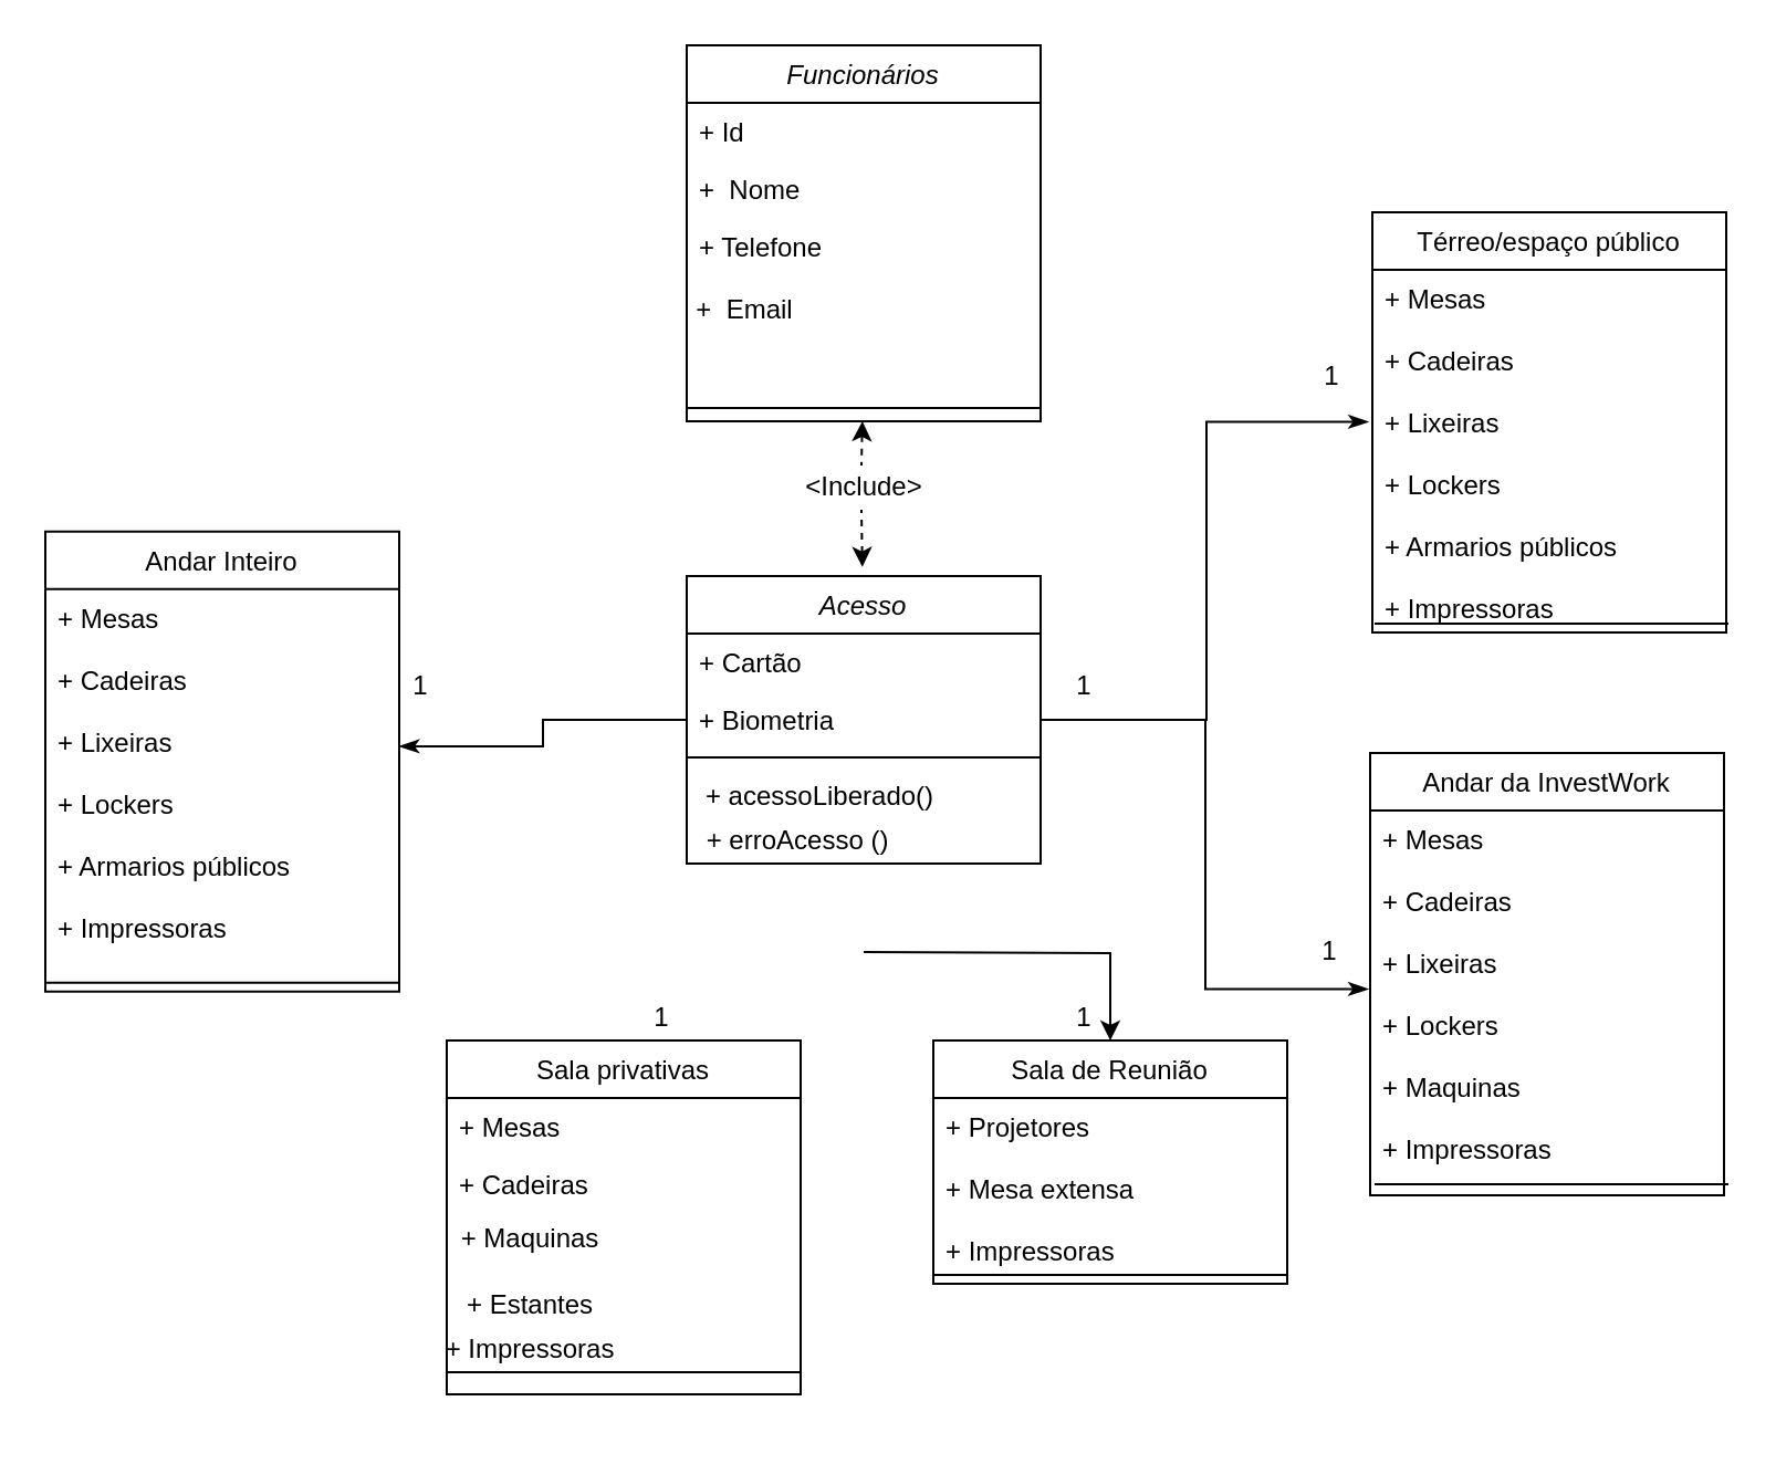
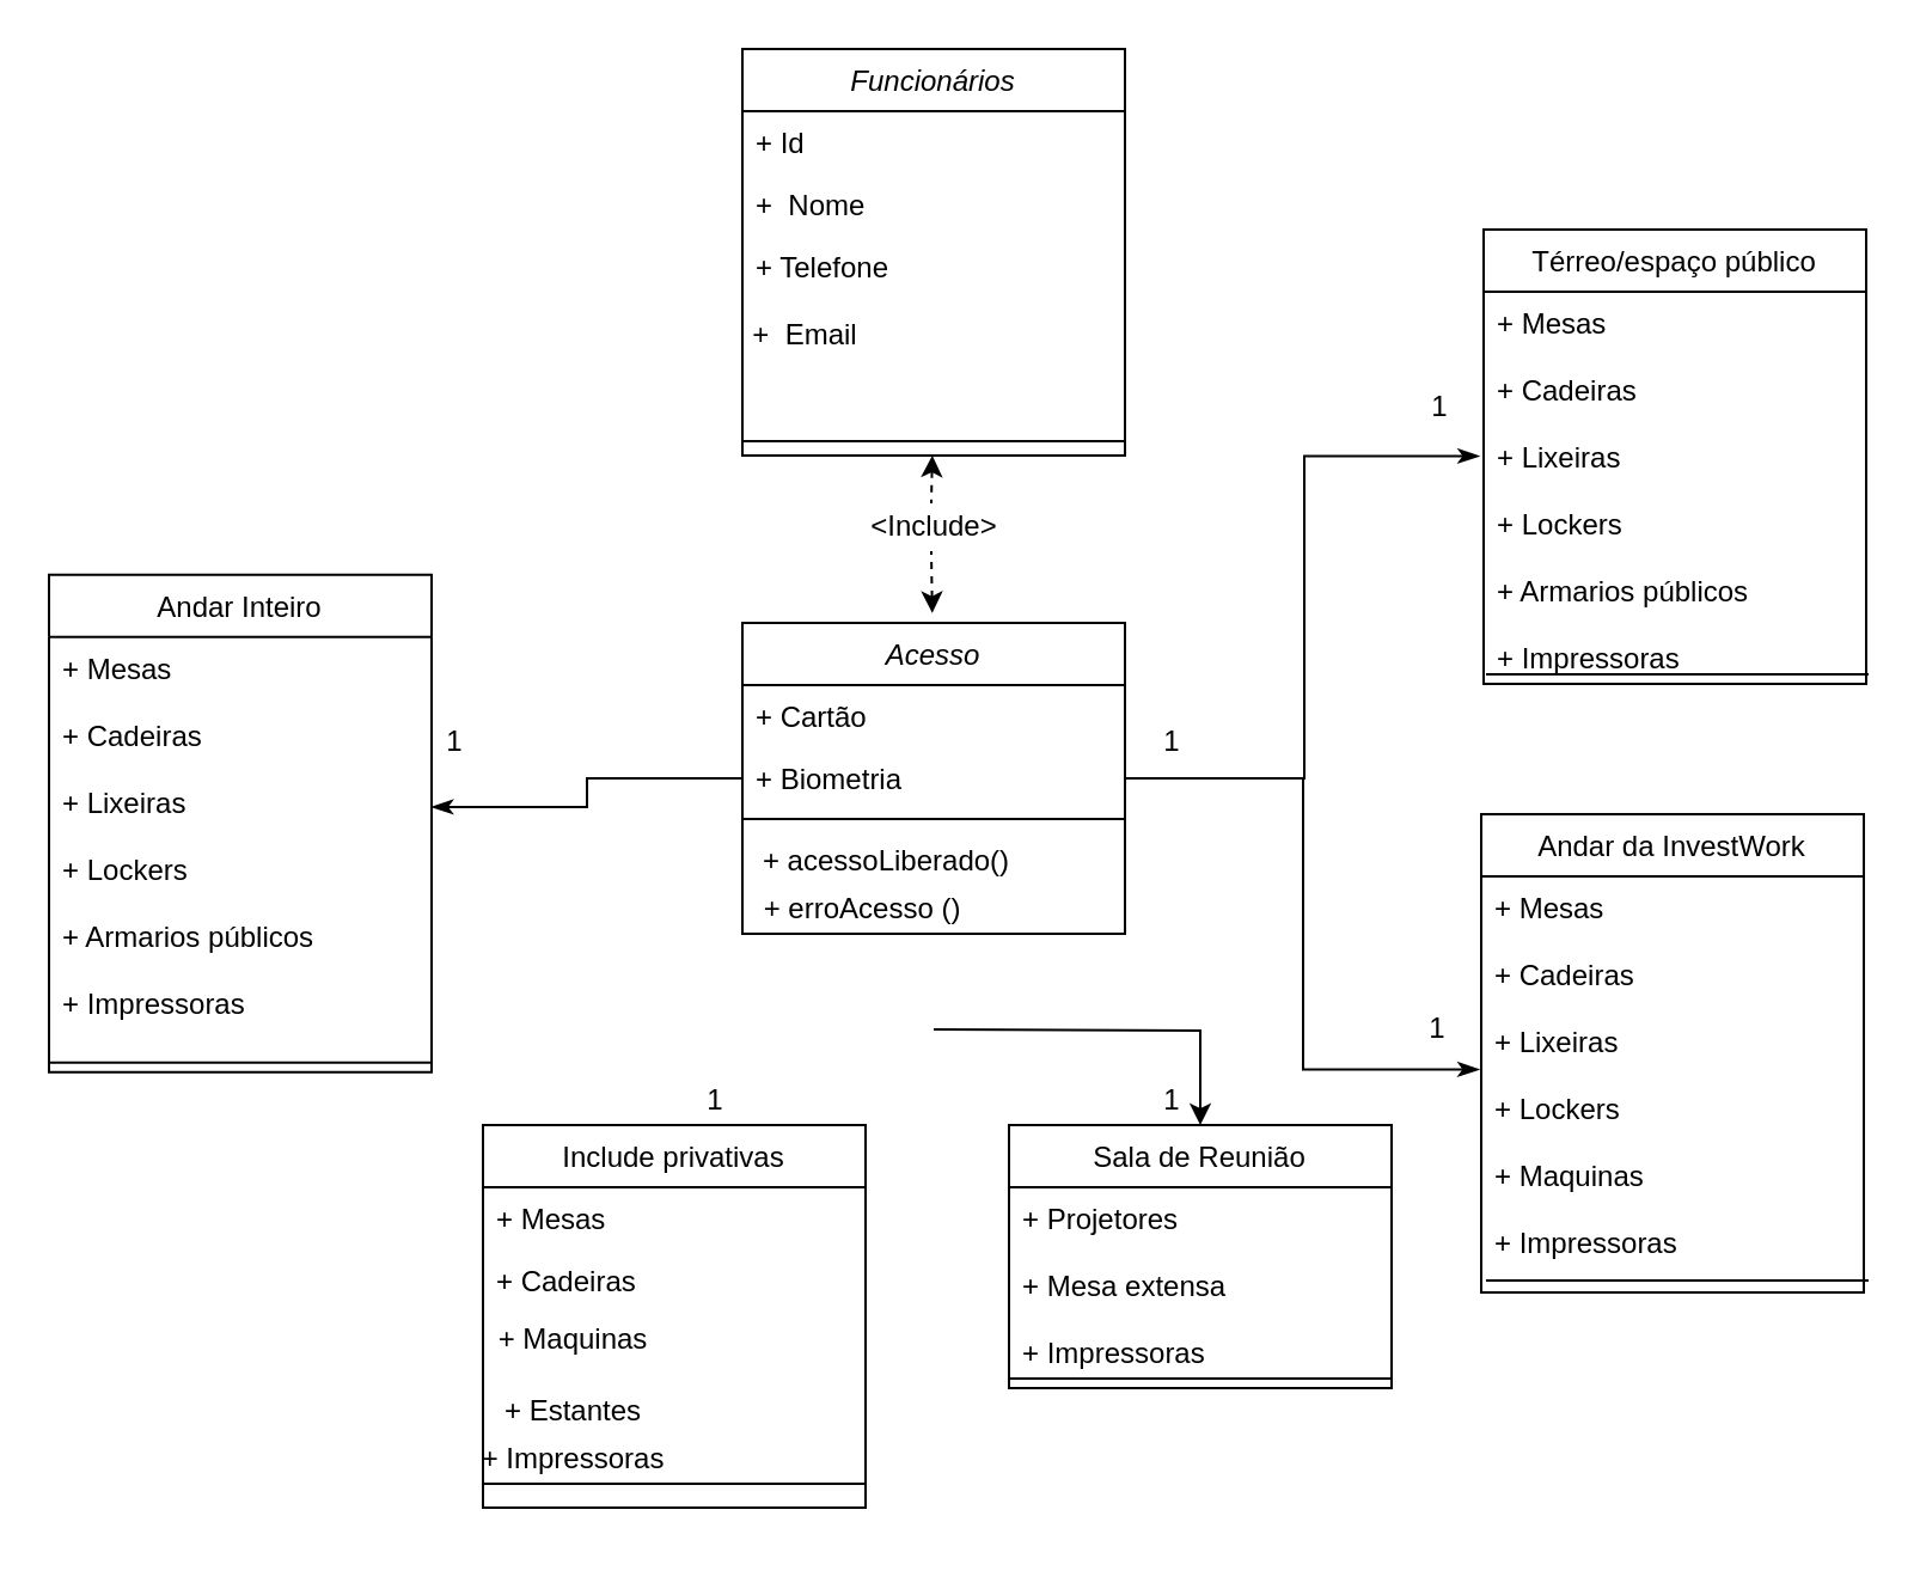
  <mxCell id="0" />
  <mxCell id="1" parent="0" />
  <mxCell id="2" value="Funcionários" style="swimlane;fontStyle=2;align=center;verticalAlign=top;childLayout=stackLayout;horizontal=1;startSize=26;horizontalStack=0;resizeParent=1;resizeLast=0;collapsible=1;marginBottom=0;rounded=0;shadow=0;strokeWidth=1;" parent="1" vertex="1"><mxGeometry x="310" y="20" width="160" height="170" as="geometry"><mxRectangle x="230" y="140" width="160" height="26" as="alternateBounds" /></mxGeometry></mxCell>
  <mxCell id="3" value="+ Id" style="text;align=left;verticalAlign=top;spacingLeft=4;spacingRight=4;overflow=hidden;rotatable=0;points=[[0,0.5],[1,0.5]];portConstraint=eastwest;" parent="2" vertex="1"><mxGeometry y="26" width="160" height="26" as="geometry" /></mxCell>
  <mxCell id="4" value="+  Nome" style="text;align=left;verticalAlign=top;spacingLeft=4;spacingRight=4;overflow=hidden;rotatable=0;points=[[0,0.5],[1,0.5]];portConstraint=eastwest;rounded=0;shadow=0;html=0;" parent="2" vertex="1"><mxGeometry y="52" width="160" height="26" as="geometry" /></mxCell>
  <mxCell id="5" value="+ Telefone" style="text;align=left;verticalAlign=top;spacingLeft=4;spacingRight=4;overflow=hidden;rotatable=0;points=[[0,0.5],[1,0.5]];portConstraint=eastwest;rounded=0;shadow=0;html=0;" parent="2" vertex="1"><mxGeometry y="78" width="160" height="26" as="geometry" /></mxCell>
- <mxCell id="6" value="Sala privativas" style="swimlane;fontStyle=0;align=center;verticalAlign=top;childLayout=stackLayout;horizontal=1;startSize=26;horizontalStack=0;resizeParent=1;resizeLast=0;collapsible=1;marginBottom=0;rounded=0;shadow=0;strokeWidth=1;" parent="1" vertex="1"><mxGeometry x="201.5" y="470" width="160" height="160" as="geometry"><mxRectangle x="130" y="380" width="160" height="26" as="alternateBounds" /></mxGeometry></mxCell>
+ <mxCell id="6" value="Include privativas" style="swimlane;fontStyle=0;align=center;verticalAlign=top;childLayout=stackLayout;horizontal=1;startSize=26;horizontalStack=0;resizeParent=1;resizeLast=0;collapsible=1;marginBottom=0;rounded=0;shadow=0;strokeWidth=1;" parent="1" vertex="1"><mxGeometry x="201.5" y="470" width="160" height="160" as="geometry"><mxRectangle x="130" y="380" width="160" height="26" as="alternateBounds" /></mxGeometry></mxCell>
  <mxCell id="7" value="+ Mesas" style="text;align=left;verticalAlign=top;spacingLeft=4;spacingRight=4;overflow=hidden;rotatable=0;points=[[0,0.5],[1,0.5]];portConstraint=eastwest;" parent="6" vertex="1"><mxGeometry y="26" width="160" height="26" as="geometry" /></mxCell>
  <mxCell id="8" value="+ Cadeiras" style="text;align=left;verticalAlign=top;spacingLeft=4;spacingRight=4;overflow=hidden;rotatable=0;points=[[0,0.5],[1,0.5]];portConstraint=eastwest;rounded=0;shadow=0;html=0;" parent="6" vertex="1"><mxGeometry y="52" width="160" height="26" as="geometry" /></mxCell>
  <mxCell id="9" value="Sala de Reunião" style="swimlane;fontStyle=0;align=center;verticalAlign=top;childLayout=stackLayout;horizontal=1;startSize=26;horizontalStack=0;resizeParent=1;resizeLast=0;collapsible=1;marginBottom=0;rounded=0;shadow=0;strokeWidth=1;" parent="1" vertex="1"><mxGeometry x="421.5" y="470" width="160" height="110" as="geometry"><mxRectangle x="340" y="380" width="170" height="26" as="alternateBounds" /></mxGeometry></mxCell>
  <mxCell id="10" value="+ Projetores&#10;&#10;+ Mesa extensa&#10;&#10;+ Impressoras" style="text;align=left;verticalAlign=top;spacingLeft=4;spacingRight=4;overflow=hidden;rotatable=0;points=[[0,0.5],[1,0.5]];portConstraint=eastwest;" parent="9" vertex="1"><mxGeometry y="26" width="160" height="84" as="geometry" /></mxCell>
  <mxCell id="11" value="Térreo/espaço público" style="swimlane;fontStyle=0;align=center;verticalAlign=top;childLayout=stackLayout;horizontal=1;startSize=26;horizontalStack=0;resizeParent=1;resizeLast=0;collapsible=1;marginBottom=0;rounded=0;shadow=0;strokeWidth=1;" parent="1" vertex="1"><mxGeometry x="620" y="95.5" width="160" height="190" as="geometry"><mxRectangle x="550" y="140" width="160" height="26" as="alternateBounds" /></mxGeometry></mxCell>
  <mxCell id="12" value="+ Mesas&#10;&#10;+ Cadeiras &#10;&#10;+ Lixeiras &#10;&#10;+ Lockers&#10;&#10;+ Armarios públicos&#10;&#10;+ Impressoras" style="text;align=left;verticalAlign=top;spacingLeft=4;spacingRight=4;overflow=hidden;rotatable=0;points=[[0,0.5],[1,0.5]];portConstraint=eastwest;" parent="11" vertex="1"><mxGeometry y="26" width="160" height="164" as="geometry" /></mxCell>
  <mxCell id="13" style="edgeStyle=orthogonalEdgeStyle;rounded=0;orthogonalLoop=1;jettySize=auto;html=1;entryX=0.5;entryY=0;entryDx=0;entryDy=0;" edge="1" parent="1" target="9"><mxGeometry relative="1" as="geometry"><mxPoint x="390" y="430" as="sourcePoint" /></mxGeometry></mxCell>
  <mxCell id="14" value="Acesso" style="swimlane;fontStyle=2;align=center;verticalAlign=top;childLayout=stackLayout;horizontal=1;startSize=26;horizontalStack=0;resizeParent=1;resizeLast=0;collapsible=1;marginBottom=0;rounded=0;shadow=0;strokeWidth=1;" vertex="1" parent="1"><mxGeometry x="310" y="260" width="160" height="130" as="geometry"><mxRectangle x="230" y="140" width="160" height="26" as="alternateBounds" /></mxGeometry></mxCell>
  <mxCell id="15" value="+ Cartão" style="text;align=left;verticalAlign=top;spacingLeft=4;spacingRight=4;overflow=hidden;rotatable=0;points=[[0,0.5],[1,0.5]];portConstraint=eastwest;" vertex="1" parent="14"><mxGeometry y="26" width="160" height="26" as="geometry" /></mxCell>
  <mxCell id="16" value="+ Biometria" style="text;align=left;verticalAlign=top;spacingLeft=4;spacingRight=4;overflow=hidden;rotatable=0;points=[[0,0.5],[1,0.5]];portConstraint=eastwest;rounded=0;shadow=0;html=0;" vertex="1" parent="14"><mxGeometry y="52" width="160" height="26" as="geometry" /></mxCell>
  <mxCell id="17" value="" style="line;html=1;strokeWidth=1;align=left;verticalAlign=middle;spacingTop=-1;spacingLeft=3;spacingRight=3;rotatable=0;labelPosition=right;points=[];portConstraint=eastwest;" vertex="1" parent="14"><mxGeometry y="78" width="160" height="8" as="geometry" /></mxCell>
  <mxCell id="18" value="" style="line;html=1;strokeWidth=1;align=left;verticalAlign=middle;spacingTop=-1;spacingLeft=3;spacingRight=3;rotatable=0;labelPosition=right;points=[];portConstraint=eastwest;" parent="1" vertex="1"><mxGeometry x="201.5" y="600" width="160" height="40" as="geometry" /></mxCell>
  <mxCell id="19" value="+ Maquinas" style="text;html=1;align=center;verticalAlign=middle;resizable=0;points=[];autosize=1;strokeColor=none;" vertex="1" parent="1"><mxGeometry x="198.5" y="550" width="80" height="20" as="geometry" /></mxCell>
  <mxCell id="20" value="+ Estantes" style="text;html=1;align=center;verticalAlign=middle;resizable=0;points=[];autosize=1;strokeColor=none;" vertex="1" parent="1"><mxGeometry x="203.5" y="580" width="70" height="20" as="geometry" /></mxCell>
  <mxCell id="21" value="" style="line;html=1;strokeWidth=1;align=left;verticalAlign=middle;spacingTop=-1;spacingLeft=3;spacingRight=3;rotatable=0;labelPosition=right;points=[];portConstraint=eastwest;" parent="1" vertex="1"><mxGeometry x="310" y="180" width="160" height="8" as="geometry" /></mxCell>
  <mxCell id="22" value="+&amp;nbsp; Email" style="text;html=1;align=center;verticalAlign=middle;resizable=0;points=[];autosize=1;strokeColor=none;" vertex="1" parent="1"><mxGeometry x="306" y="130" width="60" height="20" as="geometry" /></mxCell>
  <mxCell id="23" value="+ erroAcesso ()" style="text;html=1;align=center;verticalAlign=middle;resizable=0;points=[];autosize=1;strokeColor=none;" vertex="1" parent="1"><mxGeometry x="310" y="370" width="100" height="20" as="geometry" /></mxCell>
  <mxCell id="24" value="+ acessoLiberado()" style="text;html=1;align=center;verticalAlign=middle;resizable=0;points=[];autosize=1;strokeColor=none;" vertex="1" parent="1"><mxGeometry x="310" y="350" width="120" height="20" as="geometry" /></mxCell>
  <mxCell id="25" value="" style="line;html=1;strokeWidth=1;align=left;verticalAlign=middle;spacingTop=-1;spacingLeft=3;spacingRight=3;rotatable=0;labelPosition=right;points=[];portConstraint=eastwest;" parent="1" vertex="1"><mxGeometry x="421.5" y="562" width="160" height="28" as="geometry" /></mxCell>
  <mxCell id="26" value="" style="line;html=1;strokeWidth=1;align=left;verticalAlign=middle;spacingTop=-1;spacingLeft=3;spacingRight=3;rotatable=0;labelPosition=right;points=[];portConstraint=eastwest;" parent="1" vertex="1"><mxGeometry x="621" y="277.5" width="160" height="8" as="geometry" /></mxCell>
  <mxCell id="27" style="edgeStyle=orthogonalEdgeStyle;rounded=0;orthogonalLoop=1;jettySize=auto;html=1;exitX=1;exitY=0.5;exitDx=0;exitDy=0;entryX=-0.011;entryY=0.419;entryDx=0;entryDy=0;entryPerimeter=0;endArrow=classicThin;endFill=1;" edge="1" parent="1" source="16" target="12"><mxGeometry relative="1" as="geometry" /></mxCell>
  <mxCell id="28" value="Andar Inteiro" style="swimlane;fontStyle=0;align=center;verticalAlign=top;childLayout=stackLayout;horizontal=1;startSize=26;horizontalStack=0;resizeParent=1;resizeLast=0;collapsible=1;marginBottom=0;rounded=0;shadow=0;strokeWidth=1;" vertex="1" parent="1"><mxGeometry x="20" y="239.83" width="160" height="208" as="geometry"><mxRectangle x="550" y="140" width="160" height="26" as="alternateBounds" /></mxGeometry></mxCell>
  <mxCell id="29" value="+ Mesas&#10;&#10;+ Cadeiras &#10;&#10;+ Lixeiras &#10;&#10;+ Lockers&#10;&#10;+ Armarios públicos&#10;&#10;+ Impressoras" style="text;align=left;verticalAlign=top;spacingLeft=4;spacingRight=4;overflow=hidden;rotatable=0;points=[[0,0.5],[1,0.5]];portConstraint=eastwest;" vertex="1" parent="28"><mxGeometry y="26" width="160" height="174" as="geometry" /></mxCell>
  <mxCell id="30" value="" style="line;html=1;strokeWidth=1;align=left;verticalAlign=middle;spacingTop=-1;spacingLeft=3;spacingRight=3;rotatable=0;labelPosition=right;points=[];portConstraint=eastwest;" vertex="1" parent="28"><mxGeometry y="200" width="160" height="8" as="geometry" /></mxCell>
  <mxCell id="31" style="edgeStyle=orthogonalEdgeStyle;rounded=0;orthogonalLoop=1;jettySize=auto;html=1;exitX=0;exitY=0.5;exitDx=0;exitDy=0;entryX=1;entryY=0.409;entryDx=0;entryDy=0;entryPerimeter=0;endArrow=classicThin;endFill=1;" edge="1" parent="1" source="16" target="29"><mxGeometry relative="1" as="geometry" /></mxCell>
  <mxCell id="32" value="1" style="text;html=1;strokeColor=none;fillColor=none;align=center;verticalAlign=middle;whiteSpace=wrap;rounded=0;" vertex="1" parent="1"><mxGeometry x="470" y="300" width="40" height="20" as="geometry" /></mxCell>
  <mxCell id="33" value="Andar da InvestWork" style="swimlane;fontStyle=0;align=center;verticalAlign=top;childLayout=stackLayout;horizontal=1;startSize=26;horizontalStack=0;resizeParent=1;resizeLast=0;collapsible=1;marginBottom=0;rounded=0;shadow=0;strokeWidth=1;" vertex="1" parent="1"><mxGeometry x="619" y="340" width="160" height="200" as="geometry"><mxRectangle x="550" y="140" width="160" height="26" as="alternateBounds" /></mxGeometry></mxCell>
  <mxCell id="34" value="+ Mesas&#10;&#10;+ Cadeiras &#10;&#10;+ Lixeiras &#10;&#10;+ Lockers&#10;&#10;+ Maquinas &#10;&#10;+ Impressoras &#10;&#10;" style="text;align=left;verticalAlign=top;spacingLeft=4;spacingRight=4;overflow=hidden;rotatable=0;points=[[0,0.5],[1,0.5]];portConstraint=eastwest;" vertex="1" parent="33"><mxGeometry y="26" width="160" height="174" as="geometry" /></mxCell>
  <mxCell id="35" style="edgeStyle=orthogonalEdgeStyle;rounded=0;orthogonalLoop=1;jettySize=auto;html=1;exitX=1;exitY=0.5;exitDx=0;exitDy=0;entryX=-0.005;entryY=0.464;entryDx=0;entryDy=0;entryPerimeter=0;endArrow=classicThin;endFill=1;" edge="1" parent="1" source="16" target="34"><mxGeometry relative="1" as="geometry" /></mxCell>
  <mxCell id="36" value="" style="line;html=1;strokeWidth=1;align=left;verticalAlign=middle;spacingTop=-1;spacingLeft=3;spacingRight=3;rotatable=0;labelPosition=right;points=[];portConstraint=eastwest;" vertex="1" parent="1"><mxGeometry x="621" y="520" width="160" height="30" as="geometry" /></mxCell>
  <mxCell id="37" value="1" style="text;html=1;strokeColor=none;fillColor=none;align=center;verticalAlign=middle;whiteSpace=wrap;rounded=0;" vertex="1" parent="1"><mxGeometry x="581" y="420" width="40" height="20" as="geometry" /></mxCell>
  <mxCell id="38" value="1" style="text;html=1;strokeColor=none;fillColor=none;align=center;verticalAlign=middle;whiteSpace=wrap;rounded=0;" vertex="1" parent="1"><mxGeometry x="581.5" y="160" width="40" height="20" as="geometry" /></mxCell>
  <mxCell id="39" value="" style="endArrow=none;startArrow=classic;html=1;dashed=1;endFill=0;" edge="1" parent="1"><mxGeometry width="50" height="50" relative="1" as="geometry"><mxPoint x="389.41" y="255.83" as="sourcePoint" /><mxPoint x="389" y="230" as="targetPoint" /></mxGeometry></mxCell>
  <mxCell id="40" value="&amp;lt;Include&amp;gt;" style="text;html=1;align=center;verticalAlign=middle;resizable=0;points=[];autosize=1;strokeColor=none;" vertex="1" parent="1"><mxGeometry x="355" y="210" width="70" height="20" as="geometry" /></mxCell>
  <mxCell id="41" value="" style="endArrow=none;startArrow=classic;html=1;dashed=1;endFill=0;" edge="1" parent="1"><mxGeometry width="50" height="50" relative="1" as="geometry"><mxPoint x="389.41" y="190" as="sourcePoint" /><mxPoint x="389" y="210" as="targetPoint" /></mxGeometry></mxCell>
  <mxCell id="42" value="1" style="text;html=1;strokeColor=none;fillColor=none;align=center;verticalAlign=middle;whiteSpace=wrap;rounded=0;" vertex="1" parent="1"><mxGeometry x="470" y="450" width="40" height="20" as="geometry" /></mxCell>
  <mxCell id="43" value="1" style="text;html=1;strokeColor=none;fillColor=none;align=center;verticalAlign=middle;whiteSpace=wrap;rounded=0;" vertex="1" parent="1"><mxGeometry x="278.5" y="450" width="40" height="20" as="geometry" /></mxCell>
  <mxCell id="44" value="1" style="text;html=1;strokeColor=none;fillColor=none;align=center;verticalAlign=middle;whiteSpace=wrap;rounded=0;" vertex="1" parent="1"><mxGeometry x="170" y="300" width="40" height="20" as="geometry" /></mxCell>
  <mxCell id="45" value="+ Impressoras" style="text;html=1;align=center;verticalAlign=middle;resizable=0;points=[];autosize=1;strokeColor=none;" vertex="1" parent="1"><mxGeometry x="193.5" y="600" width="90" height="20" as="geometry" /></mxCell>
